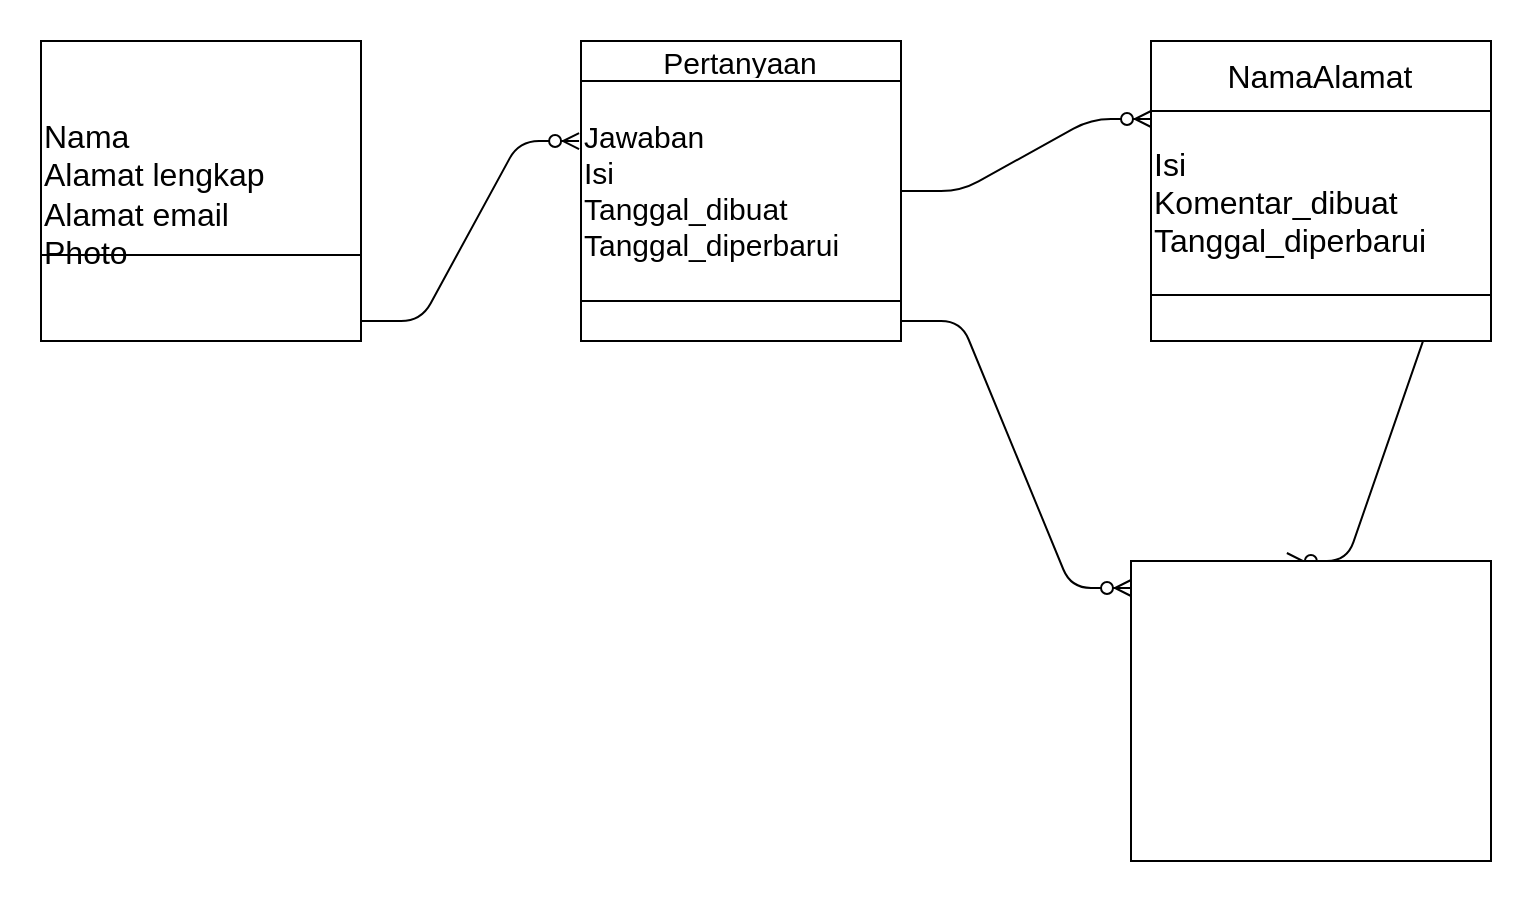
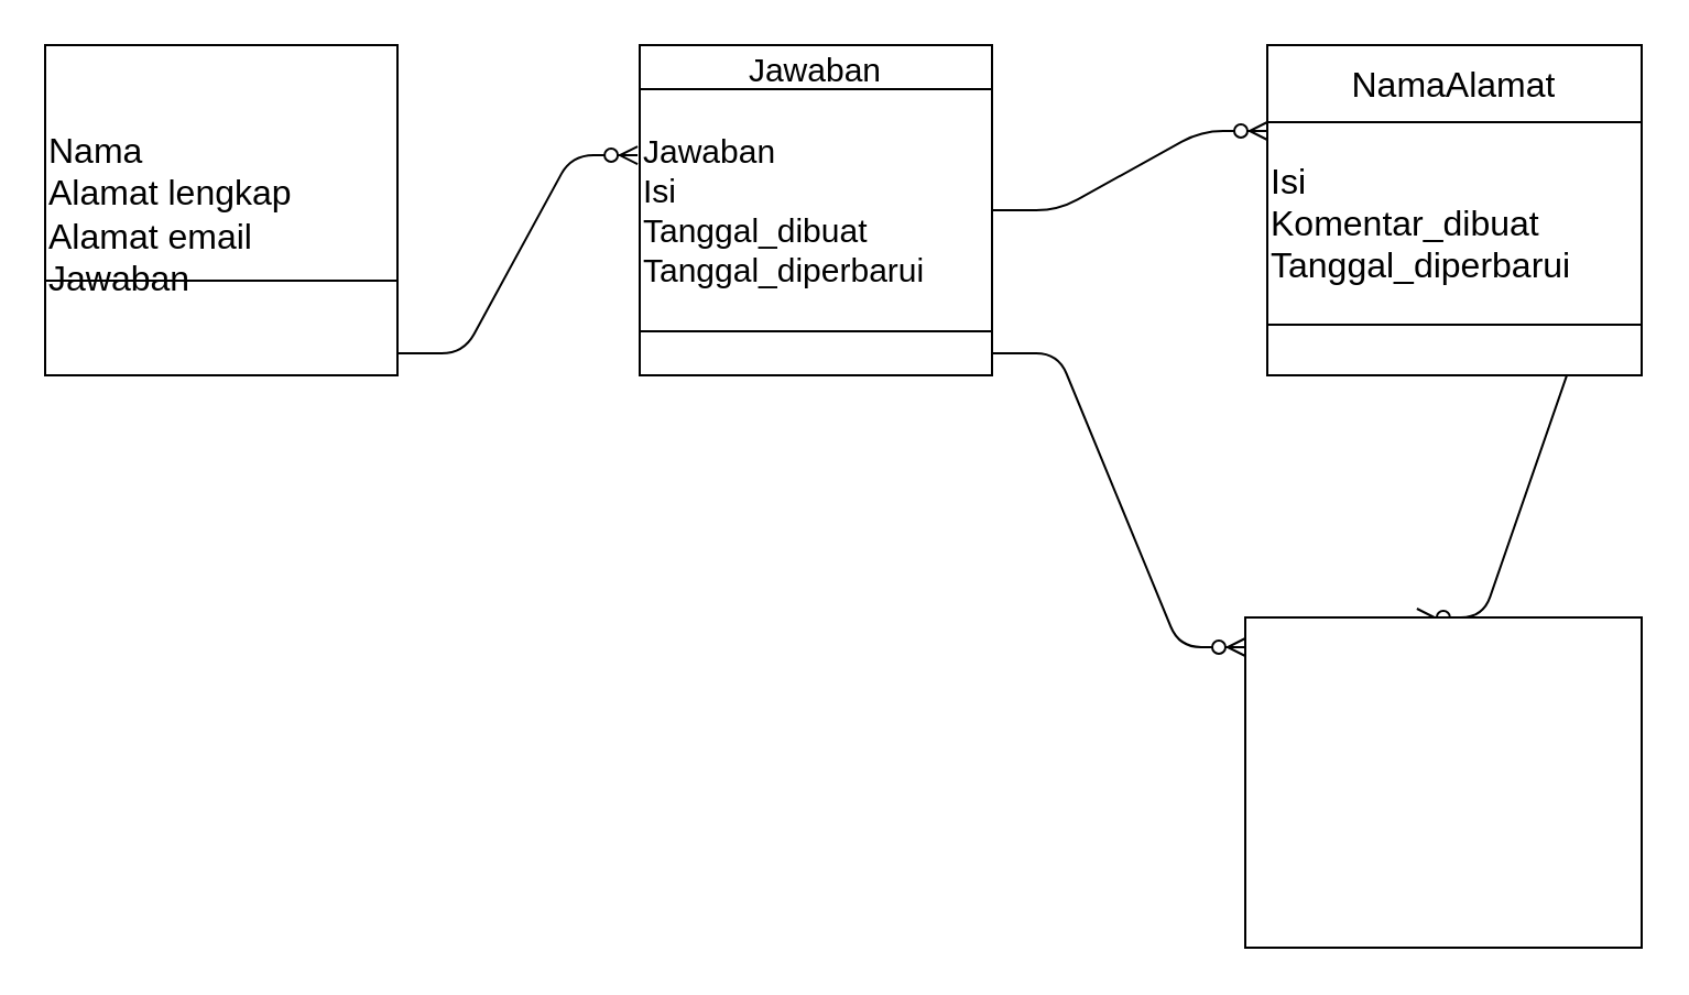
  <mxCell id="0" />
  <mxCell id="1" parent="0" />
  <mxCell id="2" value="" style="shape=table;html=1;whiteSpace=wrap;startSize=0;container=1;collapsible=0;childLayout=tableLayout;" parent="1" vertex="1"><mxGeometry x="20" y="20" width="160" height="150" as="geometry" /></mxCell>
  <mxCell id="3" value="" style="shape=partialRectangle;html=1;whiteSpace=wrap;collapsible=0;dropTarget=0;pointerEvents=0;fillColor=none;top=0;left=0;bottom=0;right=0;points=[[0,0.5],[1,0.5]];portConstraint=eastwest;" parent="2" vertex="1"><mxGeometry width="160" height="23" as="geometry" /></mxCell>
  <mxCell id="4" value="" style="shape=partialRectangle;html=1;whiteSpace=wrap;collapsible=0;dropTarget=0;pointerEvents=0;fillColor=none;top=0;left=0;bottom=0;right=0;points=[[0,0.5],[1,0.5]];portConstraint=eastwest;" parent="2" vertex="1"><mxGeometry y="23" width="160" height="107" as="geometry" /></mxCell>
- <mxCell id="5" value="Nama&lt;br style=&quot;font-size: 16px;&quot;&gt;Alamat lengkap&lt;br style=&quot;font-size: 16px;&quot;&gt;Alamat email&lt;br style=&quot;font-size: 16px;&quot;&gt;Photo&amp;nbsp;" style="shape=partialRectangle;html=1;whiteSpace=wrap;connectable=0;overflow=hidden;fillColor=none;top=0;left=0;bottom=0;right=0;align=left;fontSize=16;" parent="4" vertex="1"><mxGeometry width="160" height="107" as="geometry" /></mxCell>
+ <mxCell id="5" value="Nama&lt;br style=&quot;font-size: 16px;&quot;&gt;Alamat lengkap&lt;br style=&quot;font-size: 16px;&quot;&gt;Alamat email&lt;br style=&quot;font-size: 16px;&quot;&gt;Jawaban&amp;nbsp;" style="shape=partialRectangle;html=1;whiteSpace=wrap;connectable=0;overflow=hidden;fillColor=none;top=0;left=0;bottom=0;right=0;align=left;fontSize=16;" parent="4" vertex="1"><mxGeometry width="160" height="107" as="geometry" /></mxCell>
  <mxCell id="6" value="" style="shape=partialRectangle;html=1;whiteSpace=wrap;collapsible=0;dropTarget=0;pointerEvents=0;fillColor=none;top=0;left=0;bottom=0;right=0;points=[[0,0.5],[1,0.5]];portConstraint=eastwest;" parent="2" vertex="1"><mxGeometry y="130" width="160" height="20" as="geometry" /></mxCell>
  <mxCell id="7" value="" style="shape=partialRectangle;html=1;whiteSpace=wrap;connectable=0;overflow=hidden;fillColor=none;top=0;left=0;bottom=0;right=0;" parent="6" vertex="1"><mxGeometry width="160" height="20" as="geometry" /></mxCell>
  <mxCell id="8" value="" style="edgeStyle=entityRelationEdgeStyle;fontSize=12;html=1;endArrow=ERzeroToMany;endFill=1;entryX=-0.006;entryY=0.273;entryDx=0;entryDy=0;entryPerimeter=0;" edge="1" parent="1" target="12"><mxGeometry width="100" height="100" relative="1" as="geometry"><mxPoint x="180" y="160" as="sourcePoint" /><mxPoint x="280" y="60" as="targetPoint" /></mxGeometry></mxCell>
  <mxCell id="9" value="" style="shape=table;html=1;whiteSpace=wrap;startSize=0;container=1;collapsible=0;childLayout=tableLayout;fontSize=13;" vertex="1" parent="1"><mxGeometry x="290" y="20" width="160" height="150" as="geometry" /></mxCell>
  <mxCell id="10" value="" style="shape=partialRectangle;html=1;whiteSpace=wrap;collapsible=0;dropTarget=0;pointerEvents=0;fillColor=none;top=0;left=0;bottom=0;right=0;points=[[0,0.5],[1,0.5]];portConstraint=eastwest;" vertex="1" parent="9"><mxGeometry width="160" height="20" as="geometry" /></mxCell>
- <mxCell id="11" value="Pertanyaan" style="shape=partialRectangle;html=1;whiteSpace=wrap;connectable=0;overflow=hidden;fillColor=none;top=0;left=0;bottom=0;right=0;fontSize=15;" vertex="1" parent="10"><mxGeometry width="160" height="20" as="geometry" /></mxCell>
+ <mxCell id="11" value="Jawaban" style="shape=partialRectangle;html=1;whiteSpace=wrap;connectable=0;overflow=hidden;fillColor=none;top=0;left=0;bottom=0;right=0;fontSize=15;" vertex="1" parent="10"><mxGeometry width="160" height="20" as="geometry" /></mxCell>
  <mxCell id="12" value="" style="shape=partialRectangle;html=1;whiteSpace=wrap;collapsible=0;dropTarget=0;pointerEvents=0;fillColor=none;top=0;left=0;bottom=0;right=0;points=[[0,0.5],[1,0.5]];portConstraint=eastwest;" vertex="1" parent="9"><mxGeometry y="20" width="160" height="110" as="geometry" /></mxCell>
  <mxCell id="13" value="&lt;font style=&quot;font-size: 15px&quot;&gt;Jawaban&lt;br&gt;Isi&lt;br&gt;Tanggal_dibuat&lt;br&gt;&lt;/font&gt;&lt;div style=&quot;font-size: 15px&quot;&gt;&lt;span&gt;&lt;font style=&quot;font-size: 15px&quot;&gt;Tanggal_diperbarui&lt;/font&gt;&lt;/span&gt;&lt;/div&gt;" style="shape=partialRectangle;html=1;whiteSpace=wrap;connectable=0;overflow=hidden;fillColor=none;top=0;left=0;bottom=0;right=0;fontSize=14;align=left;" vertex="1" parent="12"><mxGeometry width="160" height="110" as="geometry" /></mxCell>
  <mxCell id="14" value="" style="shape=partialRectangle;html=1;whiteSpace=wrap;collapsible=0;dropTarget=0;pointerEvents=0;fillColor=none;top=0;left=0;bottom=0;right=0;points=[[0,0.5],[1,0.5]];portConstraint=eastwest;" vertex="1" parent="9"><mxGeometry y="130" width="160" height="20" as="geometry" /></mxCell>
  <mxCell id="15" value="" style="shape=partialRectangle;html=1;whiteSpace=wrap;connectable=0;overflow=hidden;fillColor=none;top=0;left=0;bottom=0;right=0;" vertex="1" parent="14"><mxGeometry width="160" height="20" as="geometry" /></mxCell>
  <mxCell id="16" value="" style="edgeStyle=entityRelationEdgeStyle;fontSize=12;html=1;endArrow=ERzeroToMany;endFill=1;exitX=1;exitY=0.5;exitDx=0;exitDy=0;" edge="1" parent="1" source="12"><mxGeometry width="100" height="100" relative="1" as="geometry"><mxPoint x="495" y="160" as="sourcePoint" /><mxPoint x="575" y="59" as="targetPoint" /></mxGeometry></mxCell>
  <mxCell id="17" value="" style="edgeStyle=entityRelationEdgeStyle;fontSize=12;html=1;endArrow=ERzeroToMany;endFill=1;exitX=1;exitY=0.5;exitDx=0;exitDy=0;entryX=0.433;entryY=0;entryDx=0;entryDy=0;entryPerimeter=0;" edge="1" parent="1" source="23" target="26"><mxGeometry width="100" height="100" relative="1" as="geometry"><mxPoint x="770" y="157" as="sourcePoint" /><mxPoint x="640" y="270" as="targetPoint" /></mxGeometry></mxCell>
  <mxCell id="18" value="" style="shape=table;html=1;whiteSpace=wrap;startSize=0;container=1;collapsible=0;childLayout=tableLayout;" vertex="1" parent="1"><mxGeometry x="575" y="20" width="170" height="150" as="geometry" /></mxCell>
  <mxCell id="19" value="" style="shape=partialRectangle;html=1;whiteSpace=wrap;collapsible=0;dropTarget=0;pointerEvents=0;fillColor=none;top=0;left=0;bottom=0;right=0;points=[[0,0.5],[1,0.5]];portConstraint=eastwest;" vertex="1" parent="18"><mxGeometry width="170" height="35" as="geometry" /></mxCell>
  <mxCell id="20" value="&lt;font style=&quot;font-size: 16px&quot;&gt;NamaAlamat&lt;/font&gt;" style="shape=partialRectangle;html=1;whiteSpace=wrap;connectable=0;overflow=hidden;fillColor=none;top=0;left=0;bottom=0;right=0;" vertex="1" parent="19"><mxGeometry width="170" height="35" as="geometry" /></mxCell>
  <mxCell id="21" value="" style="shape=partialRectangle;html=1;whiteSpace=wrap;collapsible=0;dropTarget=0;pointerEvents=0;fillColor=none;top=0;left=0;bottom=0;right=0;points=[[0,0.5],[1,0.5]];portConstraint=eastwest;fontSize=16;" vertex="1" parent="18"><mxGeometry y="35" width="170" height="92" as="geometry" /></mxCell>
  <mxCell id="22" value="&lt;div style=&quot;font-size: 16px&quot;&gt;&lt;font style=&quot;font-size: 16px&quot;&gt;Isi&amp;nbsp;&lt;/font&gt;&lt;/div&gt;&lt;font style=&quot;font-size: 16px&quot;&gt;Komentar_dibuat&lt;br&gt;&lt;/font&gt;&lt;div style=&quot;font-size: 16px&quot;&gt;&lt;font style=&quot;font-size: 16px&quot;&gt;Tanggal_diperbarui&lt;/font&gt;&lt;/div&gt;" style="shape=partialRectangle;html=1;whiteSpace=wrap;connectable=0;overflow=hidden;fillColor=none;top=0;left=0;bottom=0;right=0;align=left;" vertex="1" parent="21"><mxGeometry width="170" height="92" as="geometry" /></mxCell>
  <mxCell id="23" value="" style="shape=partialRectangle;html=1;whiteSpace=wrap;collapsible=0;dropTarget=0;pointerEvents=0;fillColor=none;top=0;left=0;bottom=0;right=0;points=[[0,0.5],[1,0.5]];portConstraint=eastwest;" vertex="1" parent="18"><mxGeometry y="127" width="170" height="23" as="geometry" /></mxCell>
  <mxCell id="24" value="" style="shape=partialRectangle;html=1;whiteSpace=wrap;connectable=0;overflow=hidden;fillColor=none;top=0;left=0;bottom=0;right=0;" vertex="1" parent="23"><mxGeometry width="170" height="23" as="geometry" /></mxCell>
  <mxCell id="25" value="" style="shape=table;html=1;whiteSpace=wrap;startSize=0;container=1;collapsible=0;childLayout=tableLayout;" vertex="1" parent="1"><mxGeometry x="565" y="280" width="180" height="150" as="geometry" /></mxCell>
  <mxCell id="26" value="" style="shape=partialRectangle;html=1;whiteSpace=wrap;collapsible=0;dropTarget=0;pointerEvents=0;fillColor=none;top=0;left=0;bottom=0;right=0;points=[[0,0.5],[1,0.5]];portConstraint=eastwest;" vertex="1" parent="25"><mxGeometry width="180" height="27" as="geometry" /></mxCell>
  <mxCell id="27" value="" style="shape=partialRectangle;html=1;whiteSpace=wrap;collapsible=0;dropTarget=0;pointerEvents=0;fillColor=none;top=0;left=0;bottom=0;right=0;points=[[0,0.5],[1,0.5]];portConstraint=eastwest;fontSize=15;" vertex="1" parent="25"><mxGeometry y="27" width="180" height="96" as="geometry" /></mxCell>
  <mxCell id="28" value="" style="shape=partialRectangle;html=1;whiteSpace=wrap;collapsible=0;dropTarget=0;pointerEvents=0;fillColor=none;top=0;left=0;bottom=0;right=0;points=[[0,0.5],[1,0.5]];portConstraint=eastwest;" vertex="1" parent="25"><mxGeometry y="123" width="180" height="27" as="geometry" /></mxCell>
  <mxCell id="29" value="" style="shape=partialRectangle;html=1;whiteSpace=wrap;connectable=0;overflow=hidden;fillColor=none;top=0;left=0;bottom=0;right=0;" vertex="1" parent="28"><mxGeometry width="180" height="27" as="geometry" /></mxCell>
  <mxCell id="30" value="" style="edgeStyle=entityRelationEdgeStyle;fontSize=12;html=1;endArrow=ERzeroToMany;endFill=1;entryX=0;entryY=0.5;entryDx=0;entryDy=0;" edge="1" parent="1" source="14" target="26"><mxGeometry width="100" height="100" relative="1" as="geometry"><mxPoint x="360" y="220" as="sourcePoint" /><mxPoint x="460" y="120" as="targetPoint" /></mxGeometry></mxCell>
